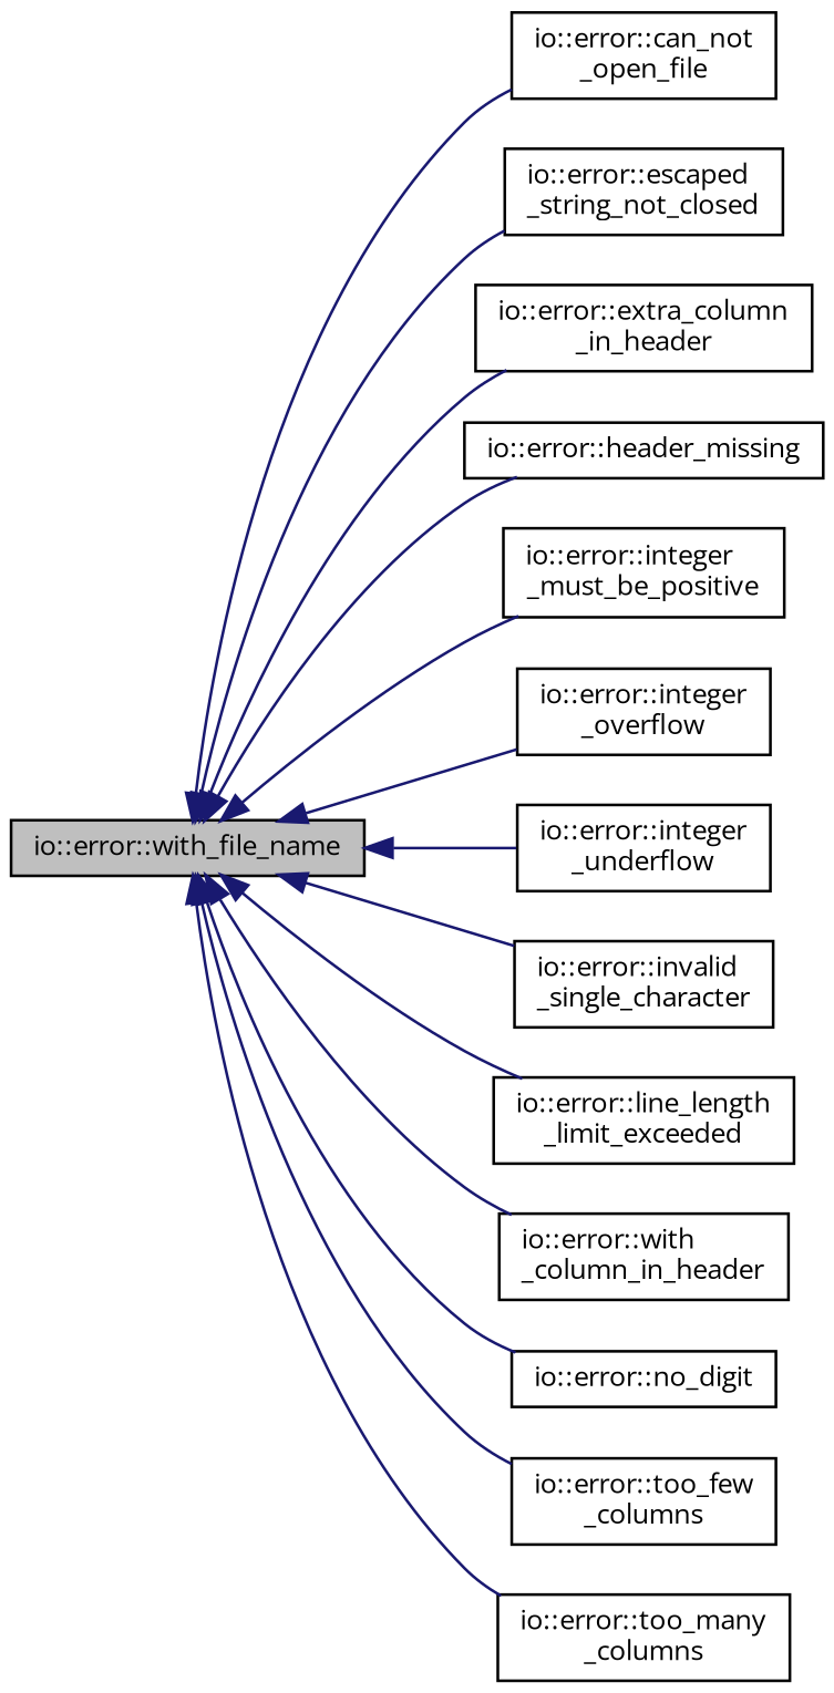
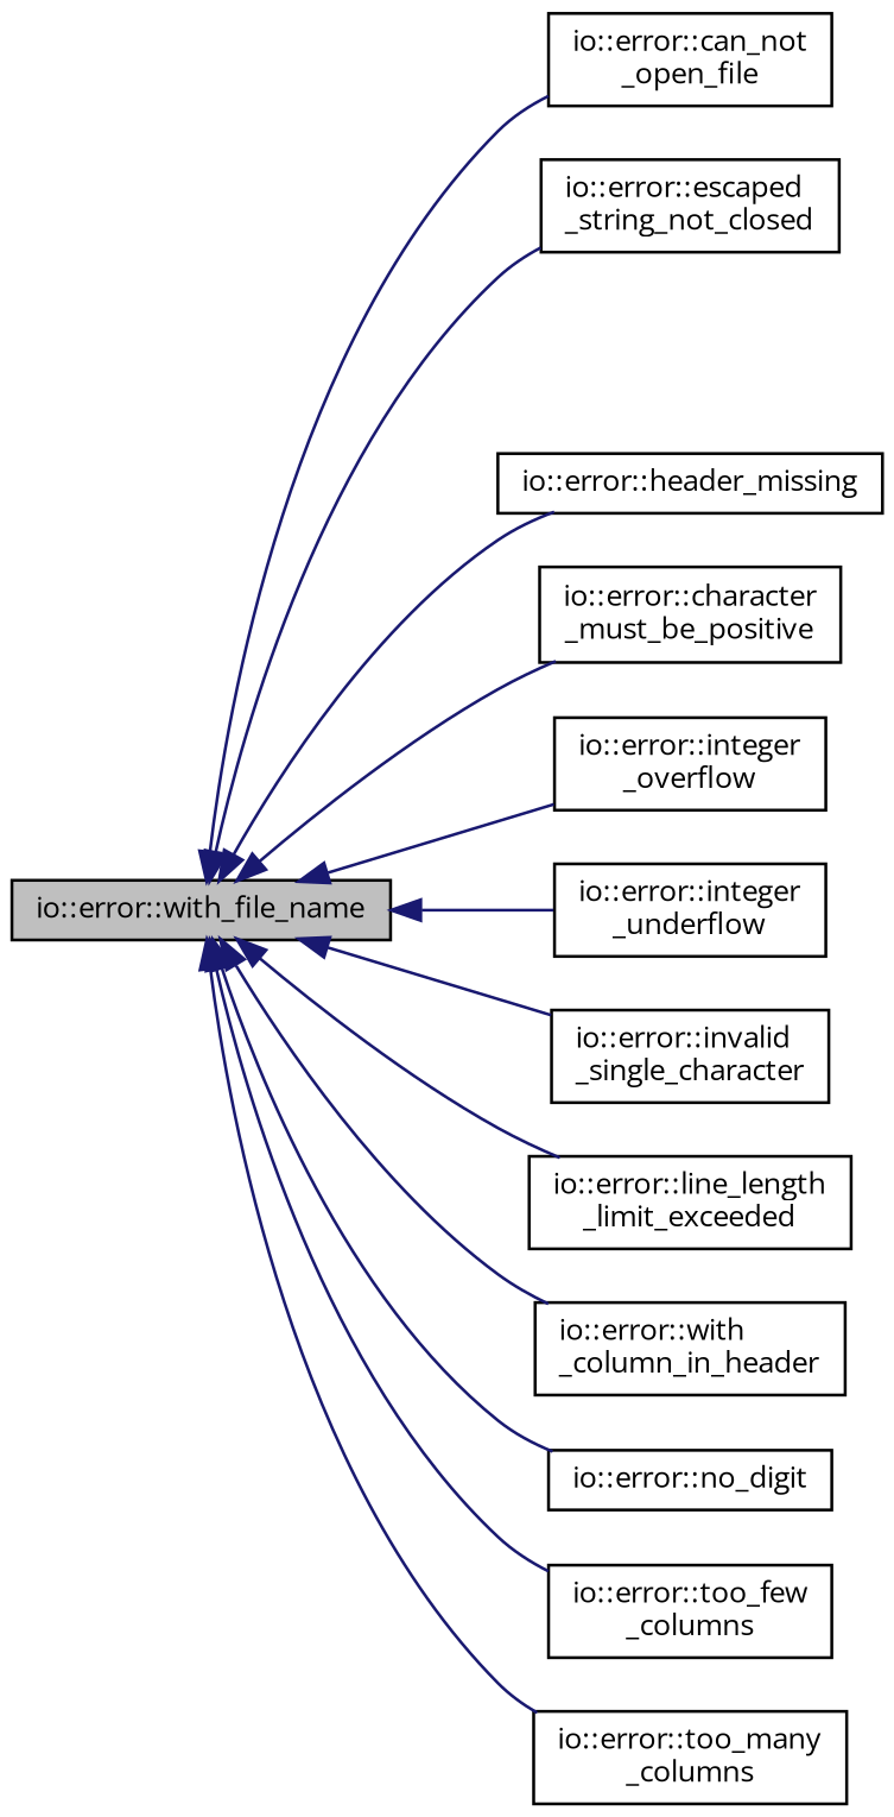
  digraph {
    fontname="Open Sans"
    rankdir=LR
    node [color=black fillcolor=white fontname="Open Sans" fontsize=10 shape=record style=filled]
    edge [color=midnightblue dir=back fontname="Open Sans" fontsize=10 labelfontname=Helvetica labelfontsize=10 style=solid]
    n1 [fillcolor=grey75 fontcolor=black height=0.2 label="io::error::with_file_name" width=0.4]
    n2 [height=0.2 label="io::error::can_not\l_open_file" width=0.4]
    n3 [height=0.2 label="io::error::escaped\l_string_not_closed" width=0.4]
-   n4 [height=0.2 label="io::error::extra_column\l_in_header" width=0.4]
    n5 [height=0.2 label="io::error::header_missing" width=0.4]
-   n6 [height=0.2 label="io::error::integer\l_must_be_positive" width=0.4]
+   n6 [height=0.2 label="io::error::character\l_must_be_positive" width=0.4]
    n7 [height=0.2 label="io::error::integer\l_overflow" width=0.4]
    n8 [height=0.2 label="io::error::integer\l_underflow" width=0.4]
    n9 [height=0.2 label="io::error::invalid\l_single_character" width=0.4]
    n10 [height=0.2 label="io::error::line_length\l_limit_exceeded" width=0.4]
    n11 [height=0.2 label="io::error::with\l_column_in_header" width=0.4]
    n12 [height=0.2 label="io::error::no_digit" width=0.4]
    n13 [height=0.2 label="io::error::too_few\l_columns" width=0.4]
    n14 [height=0.2 label="io::error::too_many\l_columns" width=0.4]
    n1 -> n2
    n1 -> n3
-   n1 -> n4
    n1 -> n5
    n1 -> n6
    n1 -> n7
    n1 -> n8
    n1 -> n9
    n1 -> n10
    n1 -> n11
    n1 -> n12
    n1 -> n13
    n1 -> n14
  }
